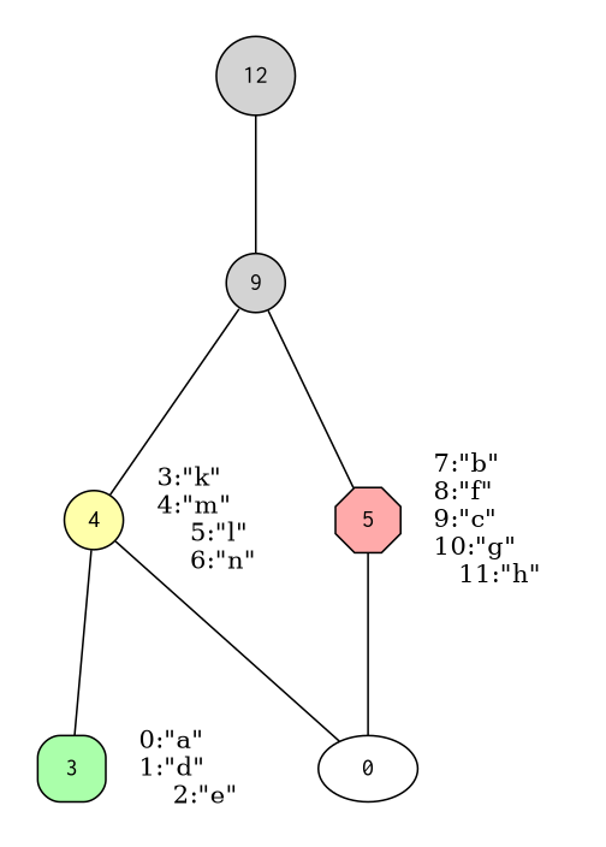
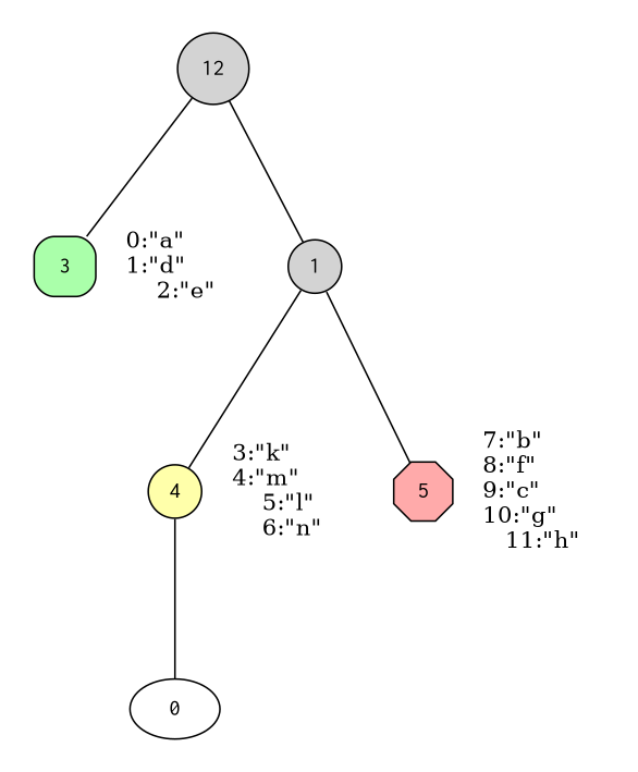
  digraph {
    node [fontname=Courier fontsize=14 shape=circle style=filled]
    edge [dir=none labeldistance=1.5 minlen=2]
    n1 [label=0 shape="" style=""]
    n2 [fillcolor="#AAFFAA" height=0.5 label=3 shape=box style="filled,rounded" width=0.51]
    n3 [fillcolor="#FFFFAA" height=0.45 label=4 width=0.45]
-   n4 [label=9 width=.25]
+   n4 [label=1 width=.25]
    n5 [fillcolor="#FFAAAA" height=0 label=5 shape=octagon width=0]
    n6 [label=12 width=.25]
    subgraph cluster_1 {
      color=transparent
      style=filled
      n1
    }
    subgraph cluster_2 {
      color=transparent
      style=filled
      n2
    }
    subgraph cluster_3 {
      color=transparent
      style=filled
      n3
    }
    subgraph cluster_4 {
      color=transparent
      style=filled
      n4
    }
    subgraph cluster_5 {
      color=transparent
      style=filled
      n5
    }
    subgraph cluster_6 {
      color=transparent
      style=filled
      n6
    }
    n2 -> n2 [color=transparent label="0:\"a\"	\n1:\"d\"	\n2:\"e\"" labelangle=270]
    n3 -> n1
    n3 -> n3 [color=transparent label="3:\"k\"	\n4:\"m\"	\n5:\"l\"	\n6:\"n\"" labelangle=270]
    n4 -> n3
    n4 -> n5
-   n5 -> n1
    n5 -> n5 [color=transparent label="7:\"b\"	\n8:\"f\"	\n9:\"c\"	\n10:\"g\"	\n11:\"h\"" labelangle=270]
-   n3 -> n2
+   n6 -> n2
    n6 -> n4
  }
